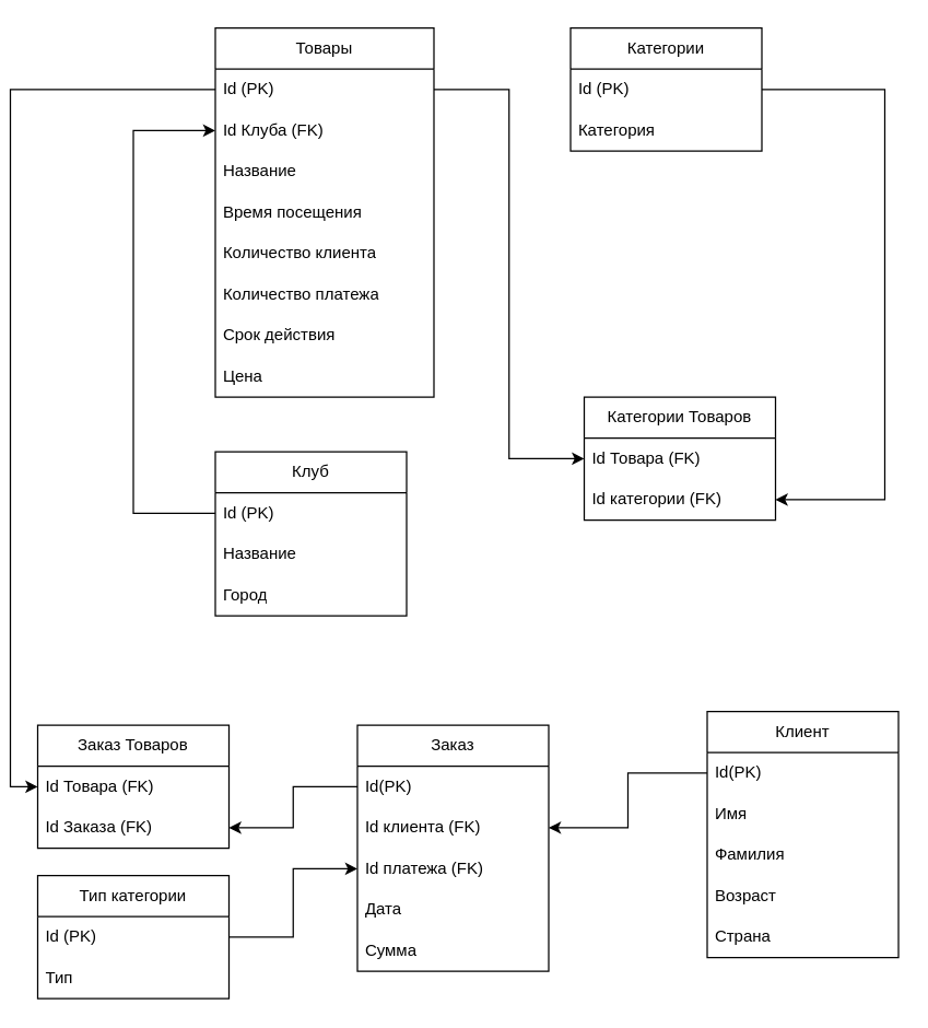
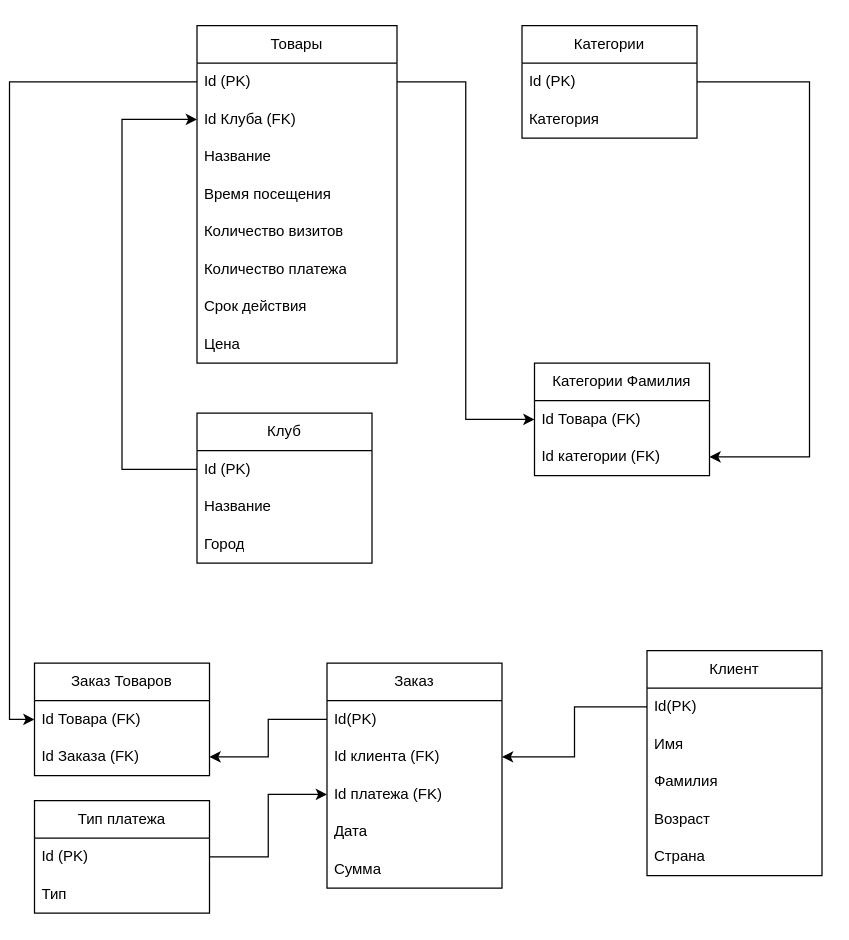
  <mxCell id="0" />
  <mxCell id="1" parent="0" />
  <mxCell id="2" value="Товары" style="swimlane;fontStyle=0;childLayout=stackLayout;horizontal=1;startSize=30;horizontalStack=0;resizeParent=1;resizeParentMax=0;resizeLast=0;collapsible=1;marginBottom=0;whiteSpace=wrap;html=1;" parent="1" vertex="1"><mxGeometry x="150" y="20" width="160" height="270" as="geometry" /></mxCell>
  <mxCell id="3" value="Id (PK)" style="text;strokeColor=none;fillColor=none;align=left;verticalAlign=middle;spacingLeft=4;spacingRight=4;overflow=hidden;points=[[0,0.5],[1,0.5]];portConstraint=eastwest;rotatable=0;whiteSpace=wrap;html=1;" parent="2" vertex="1"><mxGeometry y="30" width="160" height="30" as="geometry" /></mxCell>
  <mxCell id="4" value="Id Клуба (FK)" style="text;strokeColor=none;fillColor=none;align=left;verticalAlign=middle;spacingLeft=4;spacingRight=4;overflow=hidden;points=[[0,0.5],[1,0.5]];portConstraint=eastwest;rotatable=0;whiteSpace=wrap;html=1;" parent="2" vertex="1"><mxGeometry y="60" width="160" height="30" as="geometry" /></mxCell>
  <mxCell id="5" value="Название" style="text;strokeColor=none;fillColor=none;align=left;verticalAlign=middle;spacingLeft=4;spacingRight=4;overflow=hidden;points=[[0,0.5],[1,0.5]];portConstraint=eastwest;rotatable=0;whiteSpace=wrap;html=1;" parent="2" vertex="1"><mxGeometry y="90" width="160" height="30" as="geometry" /></mxCell>
  <mxCell id="6" value="Время посещения" style="text;strokeColor=none;fillColor=none;align=left;verticalAlign=middle;spacingLeft=4;spacingRight=4;overflow=hidden;points=[[0,0.5],[1,0.5]];portConstraint=eastwest;rotatable=0;whiteSpace=wrap;html=1;" parent="2" vertex="1"><mxGeometry y="120" width="160" height="30" as="geometry" /></mxCell>
- <mxCell id="7" value="Количество клиента" style="text;strokeColor=none;fillColor=none;align=left;verticalAlign=middle;spacingLeft=4;spacingRight=4;overflow=hidden;points=[[0,0.5],[1,0.5]];portConstraint=eastwest;rotatable=0;whiteSpace=wrap;html=1;" parent="2" vertex="1"><mxGeometry y="150" width="160" height="30" as="geometry" /></mxCell>
+ <mxCell id="7" value="Количество визитов" style="text;strokeColor=none;fillColor=none;align=left;verticalAlign=middle;spacingLeft=4;spacingRight=4;overflow=hidden;points=[[0,0.5],[1,0.5]];portConstraint=eastwest;rotatable=0;whiteSpace=wrap;html=1;" parent="2" vertex="1"><mxGeometry y="150" width="160" height="30" as="geometry" /></mxCell>
  <mxCell id="8" value="Количество платежа" style="text;strokeColor=none;fillColor=none;align=left;verticalAlign=middle;spacingLeft=4;spacingRight=4;overflow=hidden;points=[[0,0.5],[1,0.5]];portConstraint=eastwest;rotatable=0;whiteSpace=wrap;html=1;" parent="2" vertex="1"><mxGeometry y="180" width="160" height="30" as="geometry" /></mxCell>
  <mxCell id="9" value="Срок действия" style="text;strokeColor=none;fillColor=none;align=left;verticalAlign=middle;spacingLeft=4;spacingRight=4;overflow=hidden;points=[[0,0.5],[1,0.5]];portConstraint=eastwest;rotatable=0;whiteSpace=wrap;html=1;" parent="2" vertex="1"><mxGeometry y="210" width="160" height="30" as="geometry" /></mxCell>
  <mxCell id="10" value="Цена" style="text;strokeColor=none;fillColor=none;align=left;verticalAlign=middle;spacingLeft=4;spacingRight=4;overflow=hidden;points=[[0,0.5],[1,0.5]];portConstraint=eastwest;rotatable=0;whiteSpace=wrap;html=1;" parent="2" vertex="1"><mxGeometry y="240" width="160" height="30" as="geometry" /></mxCell>
  <mxCell id="11" value="Категории" style="swimlane;fontStyle=0;childLayout=stackLayout;horizontal=1;startSize=30;horizontalStack=0;resizeParent=1;resizeParentMax=0;resizeLast=0;collapsible=1;marginBottom=0;whiteSpace=wrap;html=1;" parent="1" vertex="1"><mxGeometry x="410" y="20" width="140" height="90" as="geometry" /></mxCell>
  <mxCell id="12" value="Id (PK)" style="text;strokeColor=none;fillColor=none;align=left;verticalAlign=middle;spacingLeft=4;spacingRight=4;overflow=hidden;points=[[0,0.5],[1,0.5]];portConstraint=eastwest;rotatable=0;whiteSpace=wrap;html=1;" parent="11" vertex="1"><mxGeometry y="30" width="140" height="30" as="geometry" /></mxCell>
  <mxCell id="13" value="Категория" style="text;strokeColor=none;fillColor=none;align=left;verticalAlign=middle;spacingLeft=4;spacingRight=4;overflow=hidden;points=[[0,0.5],[1,0.5]];portConstraint=eastwest;rotatable=0;whiteSpace=wrap;html=1;" parent="11" vertex="1"><mxGeometry y="60" width="140" height="30" as="geometry" /></mxCell>
- <mxCell id="14" value="Категории Товаров" style="swimlane;fontStyle=0;childLayout=stackLayout;horizontal=1;startSize=30;horizontalStack=0;resizeParent=1;resizeParentMax=0;resizeLast=0;collapsible=1;marginBottom=0;whiteSpace=wrap;html=1;" parent="1" vertex="1"><mxGeometry x="420" y="290" width="140" height="90" as="geometry" /></mxCell>
+ <mxCell id="14" value="Категории Фамилия" style="swimlane;fontStyle=0;childLayout=stackLayout;horizontal=1;startSize=30;horizontalStack=0;resizeParent=1;resizeParentMax=0;resizeLast=0;collapsible=1;marginBottom=0;whiteSpace=wrap;html=1;" parent="1" vertex="1"><mxGeometry x="420" y="290" width="140" height="90" as="geometry" /></mxCell>
  <mxCell id="15" value="Id Товара (FK)" style="text;strokeColor=none;fillColor=none;align=left;verticalAlign=middle;spacingLeft=4;spacingRight=4;overflow=hidden;points=[[0,0.5],[1,0.5]];portConstraint=eastwest;rotatable=0;whiteSpace=wrap;html=1;" parent="14" vertex="1"><mxGeometry y="30" width="140" height="30" as="geometry" /></mxCell>
  <mxCell id="16" value="Id категории (FK)" style="text;strokeColor=none;fillColor=none;align=left;verticalAlign=middle;spacingLeft=4;spacingRight=4;overflow=hidden;points=[[0,0.5],[1,0.5]];portConstraint=eastwest;rotatable=0;whiteSpace=wrap;html=1;" parent="14" vertex="1"><mxGeometry y="60" width="140" height="30" as="geometry" /></mxCell>
  <mxCell id="17" style="edgeStyle=orthogonalEdgeStyle;rounded=0;orthogonalLoop=1;jettySize=auto;html=1;exitX=1;exitY=0.5;exitDx=0;exitDy=0;entryX=1;entryY=0.5;entryDx=0;entryDy=0;" parent="1" source="12" target="16" edge="1"><mxGeometry relative="1" as="geometry"><Array as="points"><mxPoint x="640" y="65" /><mxPoint x="640" y="365" /></Array></mxGeometry></mxCell>
  <mxCell id="18" value="Клиент" style="swimlane;fontStyle=0;childLayout=stackLayout;horizontal=1;startSize=30;horizontalStack=0;resizeParent=1;resizeParentMax=0;resizeLast=0;collapsible=1;marginBottom=0;whiteSpace=wrap;html=1;" parent="1" vertex="1"><mxGeometry x="510" y="520" width="140" height="180" as="geometry" /></mxCell>
  <mxCell id="19" value="Id(PK)" style="text;strokeColor=none;fillColor=none;align=left;verticalAlign=middle;spacingLeft=4;spacingRight=4;overflow=hidden;points=[[0,0.5],[1,0.5]];portConstraint=eastwest;rotatable=0;whiteSpace=wrap;html=1;" parent="18" vertex="1"><mxGeometry y="30" width="140" height="30" as="geometry" /></mxCell>
  <mxCell id="20" value="Имя" style="text;strokeColor=none;fillColor=none;align=left;verticalAlign=middle;spacingLeft=4;spacingRight=4;overflow=hidden;points=[[0,0.5],[1,0.5]];portConstraint=eastwest;rotatable=0;whiteSpace=wrap;html=1;" parent="18" vertex="1"><mxGeometry y="60" width="140" height="30" as="geometry" /></mxCell>
  <mxCell id="21" value="Фамилия" style="text;strokeColor=none;fillColor=none;align=left;verticalAlign=middle;spacingLeft=4;spacingRight=4;overflow=hidden;points=[[0,0.5],[1,0.5]];portConstraint=eastwest;rotatable=0;whiteSpace=wrap;html=1;" parent="18" vertex="1"><mxGeometry y="90" width="140" height="30" as="geometry" /></mxCell>
  <mxCell id="22" value="Возраст" style="text;strokeColor=none;fillColor=none;align=left;verticalAlign=middle;spacingLeft=4;spacingRight=4;overflow=hidden;points=[[0,0.5],[1,0.5]];portConstraint=eastwest;rotatable=0;whiteSpace=wrap;html=1;" parent="18" vertex="1"><mxGeometry y="120" width="140" height="30" as="geometry" /></mxCell>
  <mxCell id="23" value="Страна" style="text;strokeColor=none;fillColor=none;align=left;verticalAlign=middle;spacingLeft=4;spacingRight=4;overflow=hidden;points=[[0,0.5],[1,0.5]];portConstraint=eastwest;rotatable=0;whiteSpace=wrap;html=1;" parent="18" vertex="1"><mxGeometry y="150" width="140" height="30" as="geometry" /></mxCell>
  <mxCell id="24" value="Заказ" style="swimlane;fontStyle=0;childLayout=stackLayout;horizontal=1;startSize=30;horizontalStack=0;resizeParent=1;resizeParentMax=0;resizeLast=0;collapsible=1;marginBottom=0;whiteSpace=wrap;html=1;" parent="1" vertex="1"><mxGeometry x="254" y="530" width="140" height="180" as="geometry" /></mxCell>
  <mxCell id="25" value="Id(PK)" style="text;strokeColor=none;fillColor=none;align=left;verticalAlign=middle;spacingLeft=4;spacingRight=4;overflow=hidden;points=[[0,0.5],[1,0.5]];portConstraint=eastwest;rotatable=0;whiteSpace=wrap;html=1;" parent="24" vertex="1"><mxGeometry y="30" width="140" height="30" as="geometry" /></mxCell>
  <mxCell id="26" value="Id клиента (FK)" style="text;strokeColor=none;fillColor=none;align=left;verticalAlign=middle;spacingLeft=4;spacingRight=4;overflow=hidden;points=[[0,0.5],[1,0.5]];portConstraint=eastwest;rotatable=0;whiteSpace=wrap;html=1;" parent="24" vertex="1"><mxGeometry y="60" width="140" height="30" as="geometry" /></mxCell>
  <mxCell id="27" value="Id платежа (FK)" style="text;strokeColor=none;fillColor=none;align=left;verticalAlign=middle;spacingLeft=4;spacingRight=4;overflow=hidden;points=[[0,0.5],[1,0.5]];portConstraint=eastwest;rotatable=0;whiteSpace=wrap;html=1;" parent="24" vertex="1"><mxGeometry y="90" width="140" height="30" as="geometry" /></mxCell>
  <mxCell id="28" value="Дата" style="text;strokeColor=none;fillColor=none;align=left;verticalAlign=middle;spacingLeft=4;spacingRight=4;overflow=hidden;points=[[0,0.5],[1,0.5]];portConstraint=eastwest;rotatable=0;whiteSpace=wrap;html=1;" parent="24" vertex="1"><mxGeometry y="120" width="140" height="30" as="geometry" /></mxCell>
  <mxCell id="29" value="Сумма" style="text;strokeColor=none;fillColor=none;align=left;verticalAlign=middle;spacingLeft=4;spacingRight=4;overflow=hidden;points=[[0,0.5],[1,0.5]];portConstraint=eastwest;rotatable=0;whiteSpace=wrap;html=1;" parent="24" vertex="1"><mxGeometry y="150" width="140" height="30" as="geometry" /></mxCell>
  <mxCell id="30" value="Заказ Товаров" style="swimlane;fontStyle=0;childLayout=stackLayout;horizontal=1;startSize=30;horizontalStack=0;resizeParent=1;resizeParentMax=0;resizeLast=0;collapsible=1;marginBottom=0;whiteSpace=wrap;html=1;" parent="1" vertex="1"><mxGeometry x="20" y="530" width="140" height="90" as="geometry" /></mxCell>
  <mxCell id="31" value="Id Товара (FK)" style="text;strokeColor=none;fillColor=none;align=left;verticalAlign=middle;spacingLeft=4;spacingRight=4;overflow=hidden;points=[[0,0.5],[1,0.5]];portConstraint=eastwest;rotatable=0;whiteSpace=wrap;html=1;" parent="30" vertex="1"><mxGeometry y="30" width="140" height="30" as="geometry" /></mxCell>
  <mxCell id="32" value="Id Заказа (FK)" style="text;strokeColor=none;fillColor=none;align=left;verticalAlign=middle;spacingLeft=4;spacingRight=4;overflow=hidden;points=[[0,0.5],[1,0.5]];portConstraint=eastwest;rotatable=0;whiteSpace=wrap;html=1;" parent="30" vertex="1"><mxGeometry y="60" width="140" height="30" as="geometry" /></mxCell>
  <mxCell id="33" style="edgeStyle=orthogonalEdgeStyle;rounded=0;orthogonalLoop=1;jettySize=auto;html=1;exitX=0;exitY=0.5;exitDx=0;exitDy=0;entryX=1;entryY=0.5;entryDx=0;entryDy=0;" parent="1" source="25" target="32" edge="1"><mxGeometry relative="1" as="geometry" /></mxCell>
- <mxCell id="34" value="Тип категории" style="swimlane;fontStyle=0;childLayout=stackLayout;horizontal=1;startSize=30;horizontalStack=0;resizeParent=1;resizeParentMax=0;resizeLast=0;collapsible=1;marginBottom=0;whiteSpace=wrap;html=1;" parent="1" vertex="1"><mxGeometry x="20" y="640" width="140" height="90" as="geometry" /></mxCell>
+ <mxCell id="34" value="Тип платежа" style="swimlane;fontStyle=0;childLayout=stackLayout;horizontal=1;startSize=30;horizontalStack=0;resizeParent=1;resizeParentMax=0;resizeLast=0;collapsible=1;marginBottom=0;whiteSpace=wrap;html=1;" parent="1" vertex="1"><mxGeometry x="20" y="640" width="140" height="90" as="geometry" /></mxCell>
  <mxCell id="35" value="Id (PK)" style="text;strokeColor=none;fillColor=none;align=left;verticalAlign=middle;spacingLeft=4;spacingRight=4;overflow=hidden;points=[[0,0.5],[1,0.5]];portConstraint=eastwest;rotatable=0;whiteSpace=wrap;html=1;" parent="34" vertex="1"><mxGeometry y="30" width="140" height="30" as="geometry" /></mxCell>
  <mxCell id="36" value="Тип" style="text;strokeColor=none;fillColor=none;align=left;verticalAlign=middle;spacingLeft=4;spacingRight=4;overflow=hidden;points=[[0,0.5],[1,0.5]];portConstraint=eastwest;rotatable=0;whiteSpace=wrap;html=1;" parent="34" vertex="1"><mxGeometry y="60" width="140" height="30" as="geometry" /></mxCell>
  <mxCell id="37" style="edgeStyle=orthogonalEdgeStyle;rounded=0;orthogonalLoop=1;jettySize=auto;html=1;exitX=1;exitY=0.5;exitDx=0;exitDy=0;entryX=0;entryY=0.5;entryDx=0;entryDy=0;" parent="1" source="3" target="15" edge="1"><mxGeometry relative="1" as="geometry" /></mxCell>
  <mxCell id="38" value="Клуб" style="swimlane;fontStyle=0;childLayout=stackLayout;horizontal=1;startSize=30;horizontalStack=0;resizeParent=1;resizeParentMax=0;resizeLast=0;collapsible=1;marginBottom=0;whiteSpace=wrap;html=1;" parent="1" vertex="1"><mxGeometry x="150" y="330" width="140" height="120" as="geometry" /></mxCell>
  <mxCell id="39" value="Id (PK)" style="text;strokeColor=none;fillColor=none;align=left;verticalAlign=middle;spacingLeft=4;spacingRight=4;overflow=hidden;points=[[0,0.5],[1,0.5]];portConstraint=eastwest;rotatable=0;whiteSpace=wrap;html=1;" parent="38" vertex="1"><mxGeometry y="30" width="140" height="30" as="geometry" /></mxCell>
  <mxCell id="40" value="Название&amp;nbsp;" style="text;strokeColor=none;fillColor=none;align=left;verticalAlign=middle;spacingLeft=4;spacingRight=4;overflow=hidden;points=[[0,0.5],[1,0.5]];portConstraint=eastwest;rotatable=0;whiteSpace=wrap;html=1;" parent="38" vertex="1"><mxGeometry y="60" width="140" height="30" as="geometry" /></mxCell>
  <mxCell id="41" value="Город" style="text;strokeColor=none;fillColor=none;align=left;verticalAlign=middle;spacingLeft=4;spacingRight=4;overflow=hidden;points=[[0,0.5],[1,0.5]];portConstraint=eastwest;rotatable=0;whiteSpace=wrap;html=1;" parent="38" vertex="1"><mxGeometry y="90" width="140" height="30" as="geometry" /></mxCell>
  <mxCell id="42" style="edgeStyle=orthogonalEdgeStyle;rounded=0;orthogonalLoop=1;jettySize=auto;html=1;exitX=0;exitY=0.5;exitDx=0;exitDy=0;entryX=1;entryY=0.5;entryDx=0;entryDy=0;" parent="1" source="19" target="26" edge="1"><mxGeometry relative="1" as="geometry" /></mxCell>
  <mxCell id="43" style="edgeStyle=orthogonalEdgeStyle;rounded=0;orthogonalLoop=1;jettySize=auto;html=1;exitX=0;exitY=0.5;exitDx=0;exitDy=0;entryX=0;entryY=0.5;entryDx=0;entryDy=0;" parent="1" source="3" target="31" edge="1"><mxGeometry relative="1" as="geometry" /></mxCell>
  <mxCell id="44" style="edgeStyle=orthogonalEdgeStyle;rounded=0;orthogonalLoop=1;jettySize=auto;html=1;exitX=0;exitY=0.5;exitDx=0;exitDy=0;entryX=0;entryY=0.5;entryDx=0;entryDy=0;" edge="1" parent="1" source="39" target="4"><mxGeometry relative="1" as="geometry"><Array as="points"><mxPoint x="90" y="375" /><mxPoint x="90" y="95" /></Array></mxGeometry></mxCell>
  <mxCell id="45" style="edgeStyle=orthogonalEdgeStyle;rounded=0;orthogonalLoop=1;jettySize=auto;html=1;exitX=1;exitY=0.5;exitDx=0;exitDy=0;entryX=0;entryY=0.5;entryDx=0;entryDy=0;" edge="1" parent="1" source="35" target="27"><mxGeometry relative="1" as="geometry" /></mxCell>
